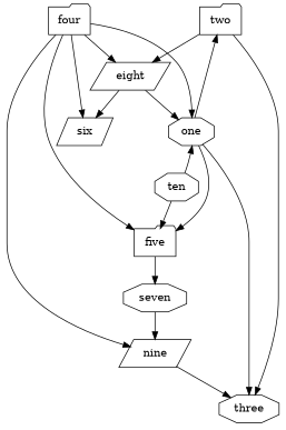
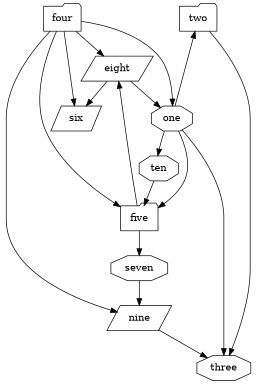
  digraph {
    node [shape=octagon]
    two [shape=folder]
    one
    three
    ten
    five [shape=folder]
    eight [shape=parallelogram]
    nine [shape=parallelogram]
    seven
    six [shape=parallelogram]
    four [shape=folder]
    two -> three
-   two -> eight
+   five -> eight
    one -> two
    one -> three
-   ten -> one
+   one -> ten
    one -> five
    ten -> five
    five -> seven
    eight -> one
    eight -> six
    nine -> three
    seven -> nine
    four -> one
    four -> five
    four -> eight
    four -> nine
    four -> six
  }
